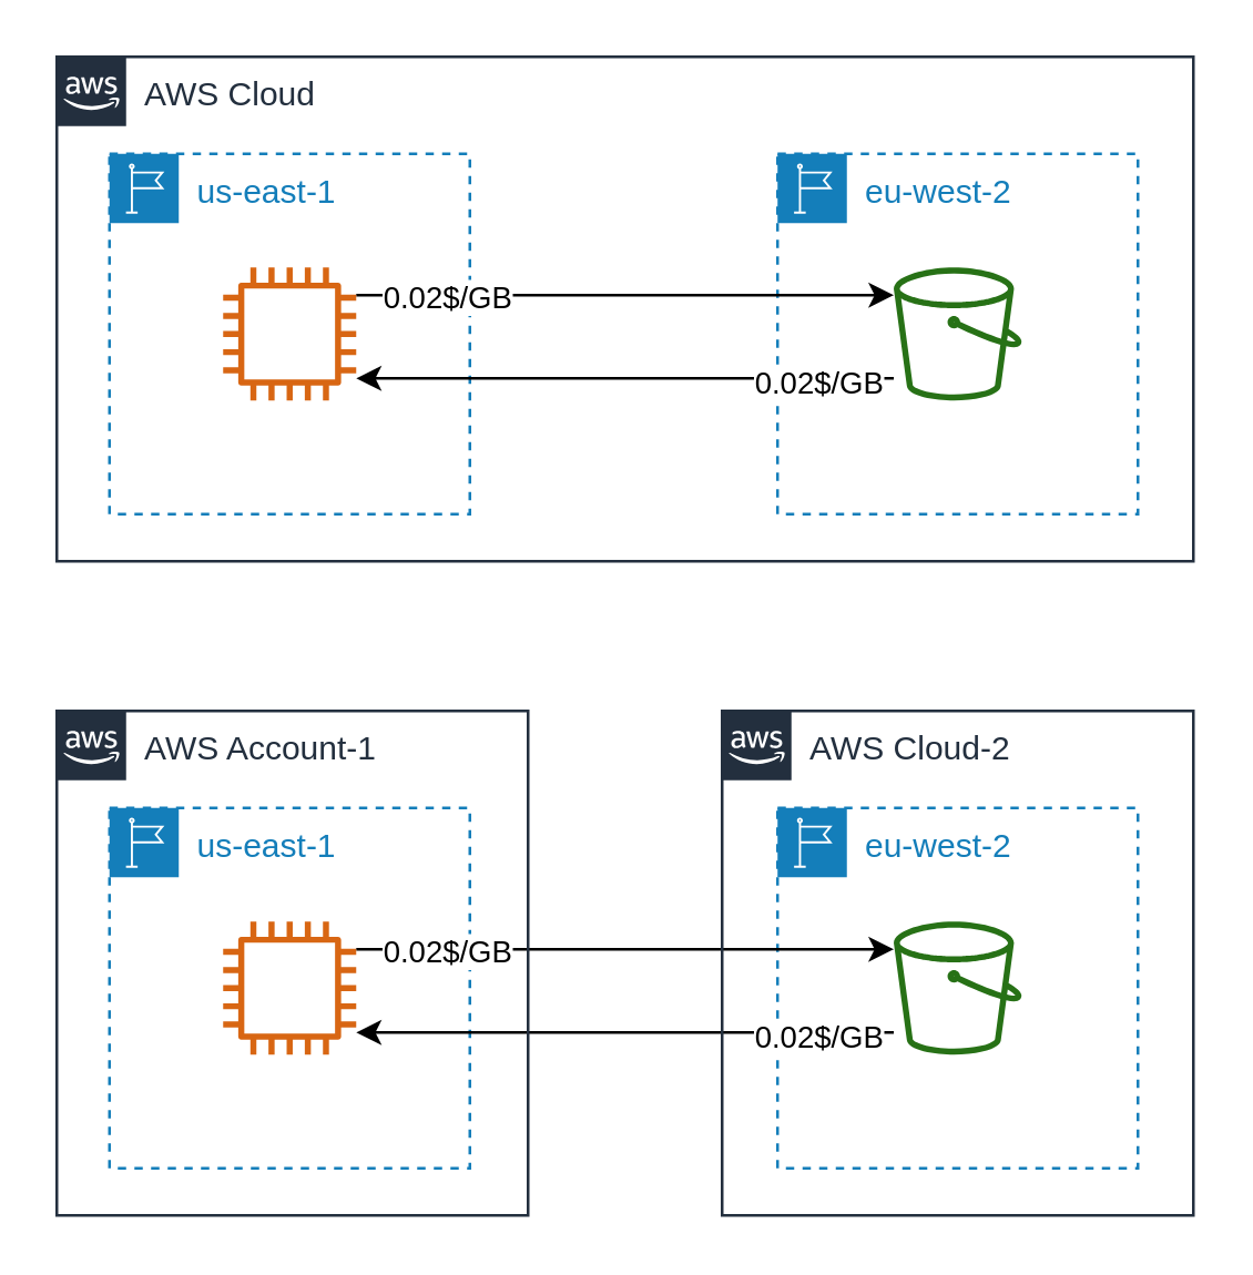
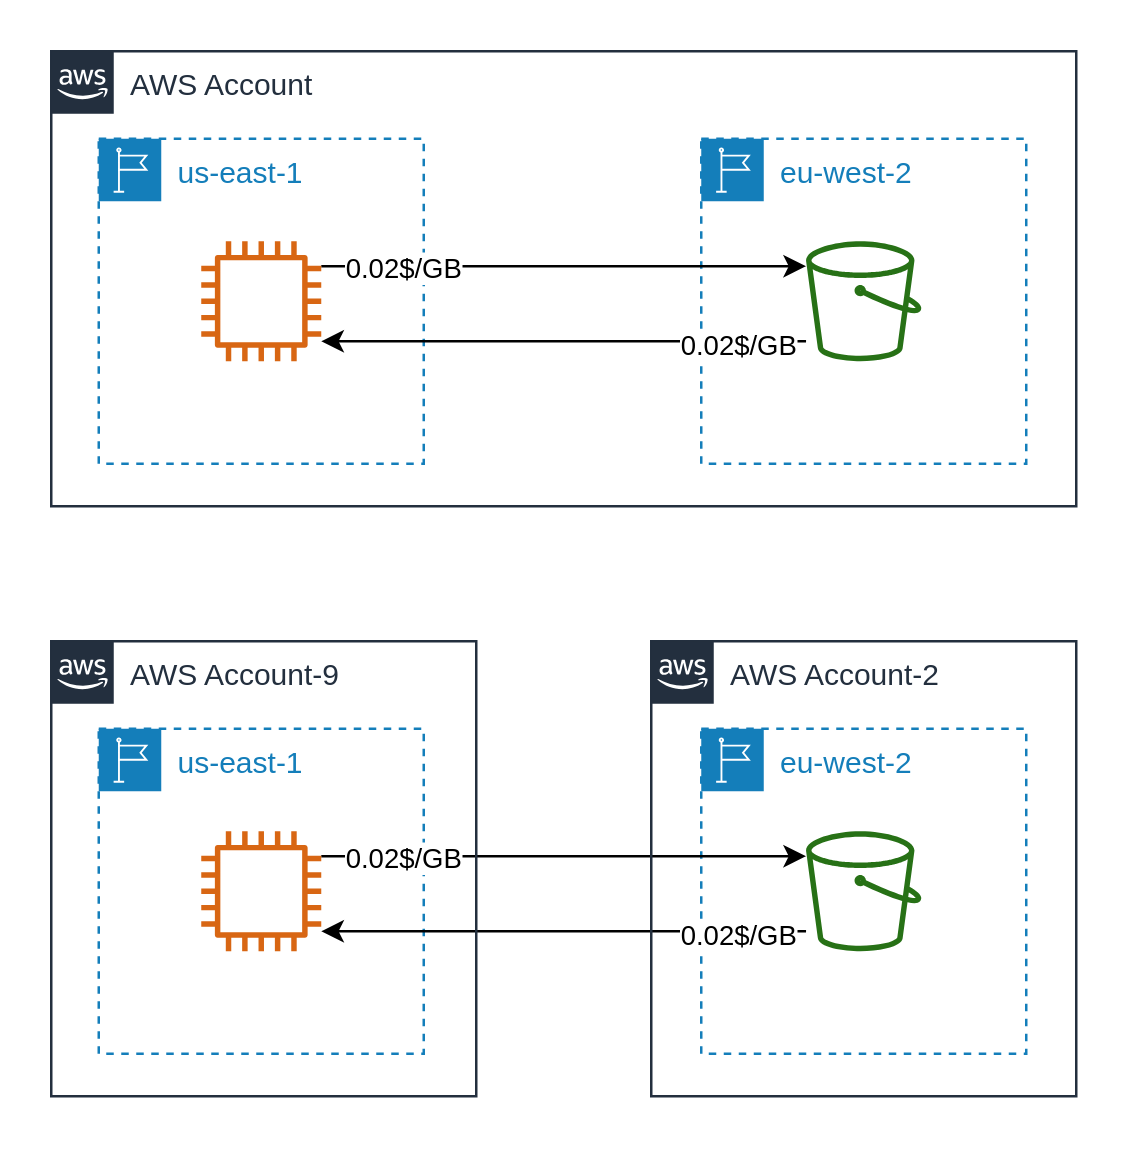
  <mxCell id="0" />
  <mxCell id="1" parent="0" />
  <mxCell id="2" value="eu-west-2" style="points=[[0,0],[0.25,0],[0.5,0],[0.75,0],[1,0],[1,0.25],[1,0.5],[1,0.75],[1,1],[0.75,1],[0.5,1],[0.25,1],[0,1],[0,0.75],[0,0.5],[0,0.25]];outlineConnect=0;gradientColor=none;html=1;whiteSpace=wrap;fontSize=12;fontStyle=0;shape=mxgraph.aws4.group;grIcon=mxgraph.aws4.group_region;strokeColor=#147EBA;fillColor=none;verticalAlign=top;align=left;spacingLeft=30;fontColor=#147EBA;dashed=1;" vertex="1" parent="1"><mxGeometry x="280" y="55" width="130" height="130" as="geometry" /></mxCell>
  <mxCell id="3" value="us-east-1" style="points=[[0,0],[0.25,0],[0.5,0],[0.75,0],[1,0],[1,0.25],[1,0.5],[1,0.75],[1,1],[0.75,1],[0.5,1],[0.25,1],[0,1],[0,0.75],[0,0.5],[0,0.25]];outlineConnect=0;gradientColor=none;html=1;whiteSpace=wrap;fontSize=12;fontStyle=0;shape=mxgraph.aws4.group;grIcon=mxgraph.aws4.group_region;strokeColor=#147EBA;fillColor=none;verticalAlign=top;align=left;spacingLeft=30;fontColor=#147EBA;dashed=1;" vertex="1" parent="1"><mxGeometry x="39" y="55" width="130" height="130" as="geometry" /></mxCell>
  <mxCell id="4" style="edgeStyle=orthogonalEdgeStyle;rounded=0;orthogonalLoop=1;jettySize=auto;html=1;" edge="1" parent="1" source="6" target="9"><mxGeometry relative="1" as="geometry"><Array as="points"><mxPoint x="225" y="106" /><mxPoint x="225" y="106" /></Array></mxGeometry></mxCell>
  <mxCell id="5" value="0.02$/GB" style="edgeLabel;html=1;align=center;verticalAlign=middle;resizable=0;points=[];" vertex="1" connectable="0" parent="4"><mxGeometry x="-0.742" relative="1" as="geometry"><mxPoint x="7" as="offset" /></mxGeometry></mxCell>
  <mxCell id="6" value="" style="outlineConnect=0;fontColor=#232F3E;gradientColor=none;fillColor=#D86613;strokeColor=none;dashed=0;verticalLabelPosition=bottom;verticalAlign=top;align=center;html=1;fontSize=12;fontStyle=0;aspect=fixed;pointerEvents=1;shape=mxgraph.aws4.instance2;" vertex="1" parent="1"><mxGeometry x="80" y="96" width="48" height="48" as="geometry" /></mxCell>
  <mxCell id="7" style="edgeStyle=orthogonalEdgeStyle;rounded=0;orthogonalLoop=1;jettySize=auto;html=1;" edge="1" parent="1" source="9" target="6"><mxGeometry relative="1" as="geometry"><Array as="points"><mxPoint x="250" y="136" /><mxPoint x="250" y="136" /></Array></mxGeometry></mxCell>
  <mxCell id="8" value="0.02$/GB" style="edgeLabel;html=1;align=center;verticalAlign=middle;resizable=0;points=[];" vertex="1" connectable="0" parent="7"><mxGeometry x="-0.722" y="1" relative="1" as="geometry"><mxPoint as="offset" /></mxGeometry></mxCell>
  <mxCell id="9" value="" style="outlineConnect=0;fontColor=#232F3E;gradientColor=none;fillColor=#277116;strokeColor=none;dashed=0;verticalLabelPosition=bottom;verticalAlign=top;align=center;html=1;fontSize=12;fontStyle=0;aspect=fixed;pointerEvents=1;shape=mxgraph.aws4.bucket;" vertex="1" parent="1"><mxGeometry x="321.92" y="96" width="46.15" height="48" as="geometry" /></mxCell>
- <mxCell id="10" value="AWS Cloud" style="points=[[0,0],[0.25,0],[0.5,0],[0.75,0],[1,0],[1,0.25],[1,0.5],[1,0.75],[1,1],[0.75,1],[0.5,1],[0.25,1],[0,1],[0,0.75],[0,0.5],[0,0.25]];outlineConnect=0;gradientColor=none;html=1;whiteSpace=wrap;fontSize=12;fontStyle=0;shape=mxgraph.aws4.group;grIcon=mxgraph.aws4.group_aws_cloud_alt;strokeColor=#232F3E;fillColor=none;verticalAlign=top;align=left;spacingLeft=30;fontColor=#232F3E;dashed=0;" vertex="1" parent="1"><mxGeometry x="20" y="20" width="410" height="182" as="geometry" /></mxCell>
+ <mxCell id="10" value="AWS Account" style="points=[[0,0],[0.25,0],[0.5,0],[0.75,0],[1,0],[1,0.25],[1,0.5],[1,0.75],[1,1],[0.75,1],[0.5,1],[0.25,1],[0,1],[0,0.75],[0,0.5],[0,0.25]];outlineConnect=0;gradientColor=none;html=1;whiteSpace=wrap;fontSize=12;fontStyle=0;shape=mxgraph.aws4.group;grIcon=mxgraph.aws4.group_aws_cloud_alt;strokeColor=#232F3E;fillColor=none;verticalAlign=top;align=left;spacingLeft=30;fontColor=#232F3E;dashed=0;" vertex="1" parent="1"><mxGeometry x="20" y="20" width="410" height="182" as="geometry" /></mxCell>
  <mxCell id="11" value="eu-west-2" style="points=[[0,0],[0.25,0],[0.5,0],[0.75,0],[1,0],[1,0.25],[1,0.5],[1,0.75],[1,1],[0.75,1],[0.5,1],[0.25,1],[0,1],[0,0.75],[0,0.5],[0,0.25]];outlineConnect=0;gradientColor=none;html=1;whiteSpace=wrap;fontSize=12;fontStyle=0;shape=mxgraph.aws4.group;grIcon=mxgraph.aws4.group_region;strokeColor=#147EBA;fillColor=none;verticalAlign=top;align=left;spacingLeft=30;fontColor=#147EBA;dashed=1;" vertex="1" parent="1"><mxGeometry x="280" y="291" width="130" height="130" as="geometry" /></mxCell>
  <mxCell id="12" value="us-east-1" style="points=[[0,0],[0.25,0],[0.5,0],[0.75,0],[1,0],[1,0.25],[1,0.5],[1,0.75],[1,1],[0.75,1],[0.5,1],[0.25,1],[0,1],[0,0.75],[0,0.5],[0,0.25]];outlineConnect=0;gradientColor=none;html=1;whiteSpace=wrap;fontSize=12;fontStyle=0;shape=mxgraph.aws4.group;grIcon=mxgraph.aws4.group_region;strokeColor=#147EBA;fillColor=none;verticalAlign=top;align=left;spacingLeft=30;fontColor=#147EBA;dashed=1;" vertex="1" parent="1"><mxGeometry x="39" y="291" width="130" height="130" as="geometry" /></mxCell>
  <mxCell id="13" style="edgeStyle=orthogonalEdgeStyle;rounded=0;orthogonalLoop=1;jettySize=auto;html=1;" edge="1" parent="1" source="15" target="18"><mxGeometry relative="1" as="geometry"><Array as="points"><mxPoint x="225" y="342" /><mxPoint x="225" y="342" /></Array></mxGeometry></mxCell>
  <mxCell id="14" value="0.02$/GB" style="edgeLabel;html=1;align=center;verticalAlign=middle;resizable=0;points=[];" vertex="1" connectable="0" parent="13"><mxGeometry x="-0.742" relative="1" as="geometry"><mxPoint x="7" as="offset" /></mxGeometry></mxCell>
  <mxCell id="15" value="" style="outlineConnect=0;fontColor=#232F3E;gradientColor=none;fillColor=#D86613;strokeColor=none;dashed=0;verticalLabelPosition=bottom;verticalAlign=top;align=center;html=1;fontSize=12;fontStyle=0;aspect=fixed;pointerEvents=1;shape=mxgraph.aws4.instance2;" vertex="1" parent="1"><mxGeometry x="80" y="332" width="48" height="48" as="geometry" /></mxCell>
  <mxCell id="16" style="edgeStyle=orthogonalEdgeStyle;rounded=0;orthogonalLoop=1;jettySize=auto;html=1;" edge="1" parent="1" source="18" target="15"><mxGeometry relative="1" as="geometry"><Array as="points"><mxPoint x="250" y="372" /><mxPoint x="250" y="372" /></Array></mxGeometry></mxCell>
  <mxCell id="17" value="0.02$/GB" style="edgeLabel;html=1;align=center;verticalAlign=middle;resizable=0;points=[];" vertex="1" connectable="0" parent="16"><mxGeometry x="-0.722" y="1" relative="1" as="geometry"><mxPoint as="offset" /></mxGeometry></mxCell>
  <mxCell id="18" value="" style="outlineConnect=0;fontColor=#232F3E;gradientColor=none;fillColor=#277116;strokeColor=none;dashed=0;verticalLabelPosition=bottom;verticalAlign=top;align=center;html=1;fontSize=12;fontStyle=0;aspect=fixed;pointerEvents=1;shape=mxgraph.aws4.bucket;" vertex="1" parent="1"><mxGeometry x="321.92" y="332" width="46.15" height="48" as="geometry" /></mxCell>
- <mxCell id="19" value="AWS Account-1" style="points=[[0,0],[0.25,0],[0.5,0],[0.75,0],[1,0],[1,0.25],[1,0.5],[1,0.75],[1,1],[0.75,1],[0.5,1],[0.25,1],[0,1],[0,0.75],[0,0.5],[0,0.25]];outlineConnect=0;gradientColor=none;html=1;whiteSpace=wrap;fontSize=12;fontStyle=0;shape=mxgraph.aws4.group;grIcon=mxgraph.aws4.group_aws_cloud_alt;strokeColor=#232F3E;fillColor=none;verticalAlign=top;align=left;spacingLeft=30;fontColor=#232F3E;dashed=0;" vertex="1" parent="1"><mxGeometry x="20" y="256" width="170" height="182" as="geometry" /></mxCell>
- <mxCell id="20" value="AWS Cloud-2" style="points=[[0,0],[0.25,0],[0.5,0],[0.75,0],[1,0],[1,0.25],[1,0.5],[1,0.75],[1,1],[0.75,1],[0.5,1],[0.25,1],[0,1],[0,0.75],[0,0.5],[0,0.25]];outlineConnect=0;gradientColor=none;html=1;whiteSpace=wrap;fontSize=12;fontStyle=0;shape=mxgraph.aws4.group;grIcon=mxgraph.aws4.group_aws_cloud_alt;strokeColor=#232F3E;fillColor=none;verticalAlign=top;align=left;spacingLeft=30;fontColor=#232F3E;dashed=0;" vertex="1" parent="1"><mxGeometry x="260" y="256" width="170" height="182" as="geometry" /></mxCell>
+ <mxCell id="19" value="AWS Account-9" style="points=[[0,0],[0.25,0],[0.5,0],[0.75,0],[1,0],[1,0.25],[1,0.5],[1,0.75],[1,1],[0.75,1],[0.5,1],[0.25,1],[0,1],[0,0.75],[0,0.5],[0,0.25]];outlineConnect=0;gradientColor=none;html=1;whiteSpace=wrap;fontSize=12;fontStyle=0;shape=mxgraph.aws4.group;grIcon=mxgraph.aws4.group_aws_cloud_alt;strokeColor=#232F3E;fillColor=none;verticalAlign=top;align=left;spacingLeft=30;fontColor=#232F3E;dashed=0;" vertex="1" parent="1"><mxGeometry x="20" y="256" width="170" height="182" as="geometry" /></mxCell>
+ <mxCell id="20" value="AWS Account-2" style="points=[[0,0],[0.25,0],[0.5,0],[0.75,0],[1,0],[1,0.25],[1,0.5],[1,0.75],[1,1],[0.75,1],[0.5,1],[0.25,1],[0,1],[0,0.75],[0,0.5],[0,0.25]];outlineConnect=0;gradientColor=none;html=1;whiteSpace=wrap;fontSize=12;fontStyle=0;shape=mxgraph.aws4.group;grIcon=mxgraph.aws4.group_aws_cloud_alt;strokeColor=#232F3E;fillColor=none;verticalAlign=top;align=left;spacingLeft=30;fontColor=#232F3E;dashed=0;" vertex="1" parent="1"><mxGeometry x="260" y="256" width="170" height="182" as="geometry" /></mxCell>
